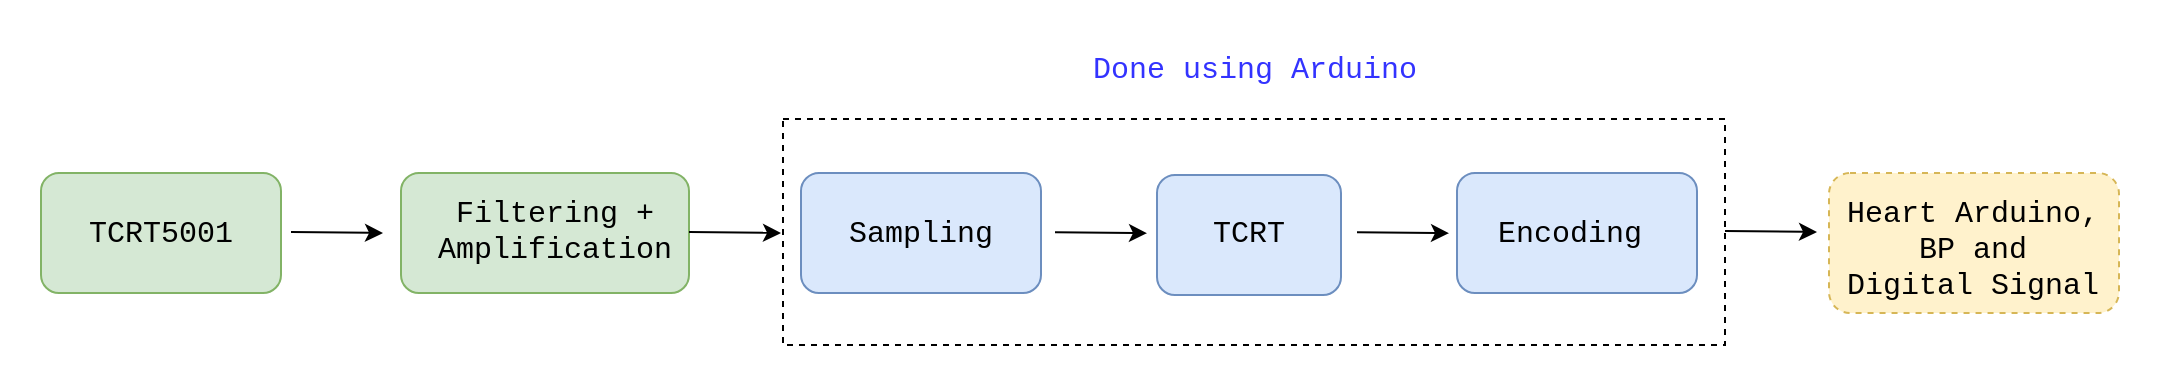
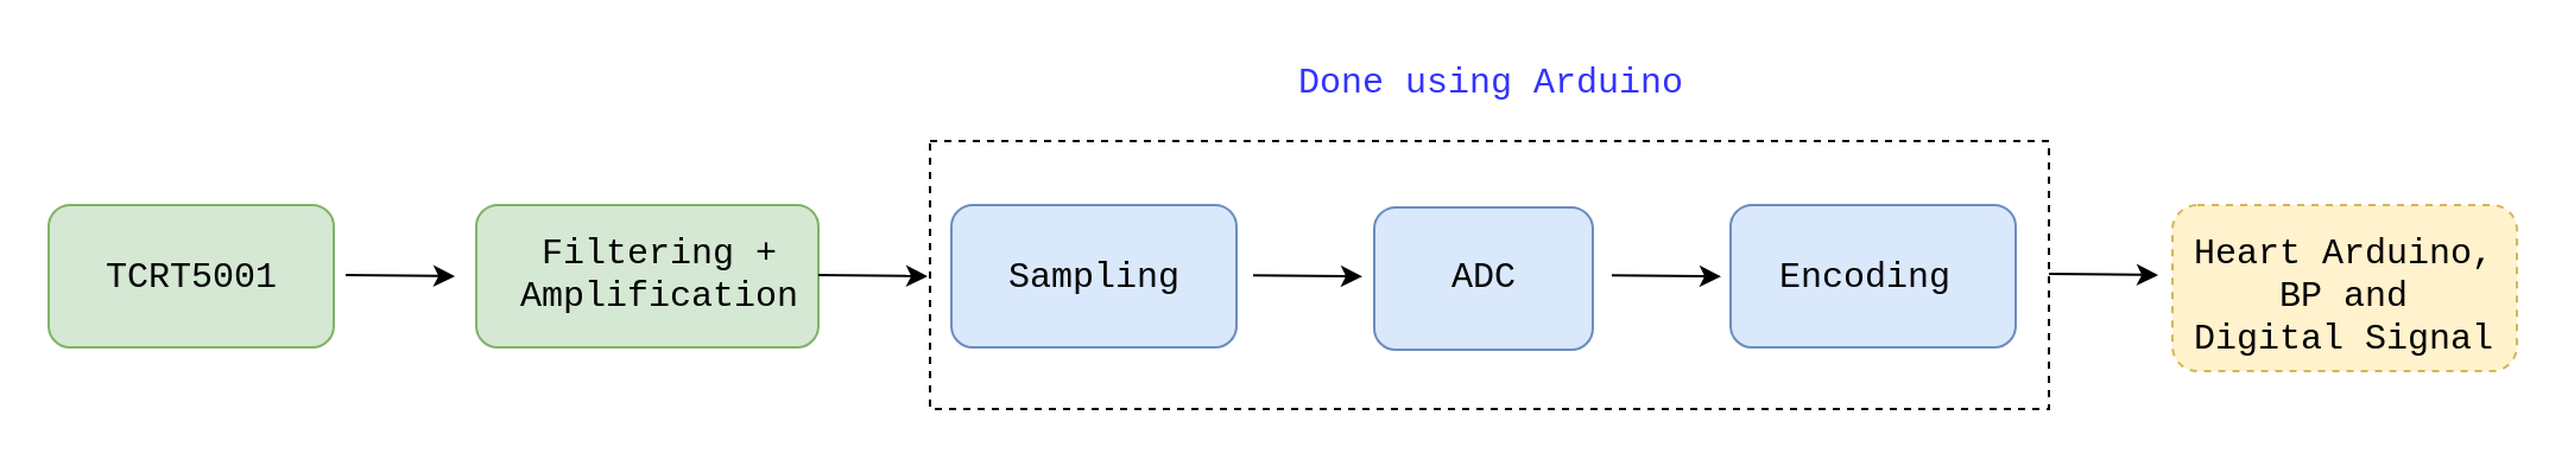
  <mxCell id="0" />
  <mxCell id="1" parent="0" />
  <mxCell id="2" value="\" style="rounded=0;whiteSpace=wrap;html=1;dashed=1;fontFamily=Courier New;fontSize=15;" vertex="1" parent="1"><mxGeometry x="391" y="59" width="471" height="113" as="geometry" /></mxCell>
  <mxCell id="3" value="" style="rounded=1;whiteSpace=wrap;html=1;dashed=1;fillColor=#fff2cc;strokeColor=#d6b656;" vertex="1" parent="1"><mxGeometry x="914" y="86" width="145" height="70" as="geometry" /></mxCell>
  <mxCell id="4" value="" style="rounded=1;whiteSpace=wrap;html=1;fillColor=#d5e8d4;strokeColor=#82b366;" vertex="1" parent="1"><mxGeometry x="20" y="86" width="120" height="60" as="geometry" /></mxCell>
  <mxCell id="5" value="&lt;font style=&quot;font-size: 15px;&quot; face=&quot;Courier New&quot;&gt;TCRT5001&lt;/font&gt;" style="text;html=1;resizable=0;autosize=1;align=center;verticalAlign=middle;points=[];fillColor=none;strokeColor=none;rounded=0;" vertex="1" parent="1"><mxGeometry x="35" y="102" width="90" height="30" as="geometry" /></mxCell>
  <mxCell id="6" value="" style="endArrow=classic;html=1;rounded=0;" edge="1" parent="1"><mxGeometry width="50" height="50" relative="1" as="geometry"><mxPoint x="145" y="115.5" as="sourcePoint" /><mxPoint x="191" y="116" as="targetPoint" /></mxGeometry></mxCell>
  <mxCell id="7" value="" style="rounded=1;whiteSpace=wrap;html=1;fillColor=#d5e8d4;strokeColor=#82b366;" vertex="1" parent="1"><mxGeometry x="200" y="86" width="144" height="60" as="geometry" /></mxCell>
  <mxCell id="8" value="&lt;font style=&quot;font-size: 15px;&quot; face=&quot;Courier New&quot;&gt;Filtering + &lt;br&gt;Amplification&lt;/font&gt;" style="text;html=1;resizable=0;autosize=1;align=center;verticalAlign=middle;points=[];fillColor=none;strokeColor=none;rounded=0;" vertex="1" parent="1"><mxGeometry x="209" y="92" width="135" height="48" as="geometry" /></mxCell>
  <mxCell id="9" value="" style="endArrow=classic;html=1;rounded=0;" edge="1" parent="1"><mxGeometry width="50" height="50" relative="1" as="geometry"><mxPoint x="344" y="115.5" as="sourcePoint" /><mxPoint x="390" y="116" as="targetPoint" /></mxGeometry></mxCell>
  <mxCell id="10" value="" style="rounded=1;whiteSpace=wrap;html=1;fillColor=#dae8fc;strokeColor=#6c8ebf;" vertex="1" parent="1"><mxGeometry x="400" y="86" width="120" height="60" as="geometry" /></mxCell>
  <mxCell id="11" value="&lt;font style=&quot;font-size: 15px;&quot; face=&quot;Courier New&quot;&gt;Sampling&lt;/font&gt;" style="text;html=1;resizable=0;autosize=1;align=center;verticalAlign=middle;points=[];fillColor=none;strokeColor=none;rounded=0;" vertex="1" parent="1"><mxGeometry x="415" y="102" width="90" height="30" as="geometry" /></mxCell>
  <mxCell id="12" value="" style="endArrow=classic;html=1;rounded=0;" edge="1" parent="1"><mxGeometry width="50" height="50" relative="1" as="geometry"><mxPoint x="527" y="115.58" as="sourcePoint" /><mxPoint x="573" y="116.08" as="targetPoint" /></mxGeometry></mxCell>
  <mxCell id="13" value="" style="rounded=1;whiteSpace=wrap;html=1;fillColor=#dae8fc;strokeColor=#6c8ebf;" vertex="1" parent="1"><mxGeometry x="578" y="87" width="92" height="60" as="geometry" /></mxCell>
- <mxCell id="14" value="&lt;font style=&quot;font-size: 15px;&quot; face=&quot;Courier New&quot;&gt;TCRT&lt;br&gt;&lt;/font&gt;" style="text;html=1;resizable=0;autosize=1;align=center;verticalAlign=middle;points=[];fillColor=none;strokeColor=none;rounded=0;" vertex="1" parent="1"><mxGeometry x="601.5" y="102" width="45" height="30" as="geometry" /></mxCell>
+ <mxCell id="14" value="&lt;font style=&quot;font-size: 15px;&quot; face=&quot;Courier New&quot;&gt;ADC&lt;br&gt;&lt;/font&gt;" style="text;html=1;resizable=0;autosize=1;align=center;verticalAlign=middle;points=[];fillColor=none;strokeColor=none;rounded=0;" vertex="1" parent="1"><mxGeometry x="601.5" y="102" width="45" height="30" as="geometry" /></mxCell>
  <mxCell id="15" value="" style="endArrow=classic;html=1;rounded=0;" edge="1" parent="1"><mxGeometry width="50" height="50" relative="1" as="geometry"><mxPoint x="678" y="115.58" as="sourcePoint" /><mxPoint x="724" y="116.08" as="targetPoint" /></mxGeometry></mxCell>
  <mxCell id="16" value="" style="rounded=1;whiteSpace=wrap;html=1;fillColor=#dae8fc;strokeColor=#6c8ebf;" vertex="1" parent="1"><mxGeometry x="728" y="86" width="120" height="60" as="geometry" /></mxCell>
  <mxCell id="17" value="&lt;font style=&quot;font-size: 15px;&quot; face=&quot;Courier New&quot;&gt;Encoding&amp;nbsp;&lt;/font&gt;" style="text;html=1;resizable=0;autosize=1;align=center;verticalAlign=middle;points=[];fillColor=none;strokeColor=none;rounded=0;" vertex="1" parent="1"><mxGeometry x="739" y="102" width="99" height="30" as="geometry" /></mxCell>
  <mxCell id="18" value="" style="endArrow=classic;html=1;rounded=0;" edge="1" parent="1"><mxGeometry width="50" height="50" relative="1" as="geometry"><mxPoint x="862" y="115" as="sourcePoint" /><mxPoint x="908" y="115.5" as="targetPoint" /></mxGeometry></mxCell>
  <mxCell id="19" value="&lt;font style=&quot;font-size: 15px;&quot; face=&quot;Courier New&quot;&gt;Heart Arduino,&lt;br&gt;BP and &lt;br&gt;Digital Signal&lt;br&gt;&lt;/font&gt;" style="text;html=1;resizable=0;autosize=1;align=center;verticalAlign=middle;points=[];rounded=0;" vertex="1" parent="1"><mxGeometry x="914" y="92" width="144" height="66" as="geometry" /></mxCell>
  <mxCell id="20" value="&lt;font color=&quot;#3333ff&quot;&gt;Done using Arduino&lt;/font&gt;" style="text;html=1;align=center;verticalAlign=middle;resizable=0;points=[];autosize=1;fontSize=15;fontFamily=Courier New;" vertex="1" parent="1"><mxGeometry x="537" y="20" width="180" height="30" as="geometry" /></mxCell>
